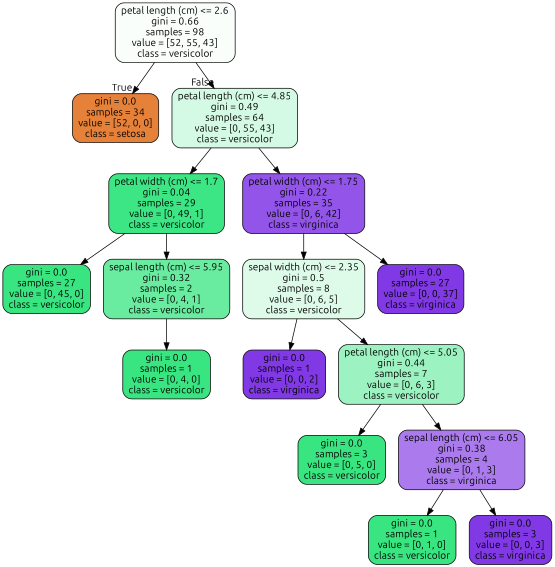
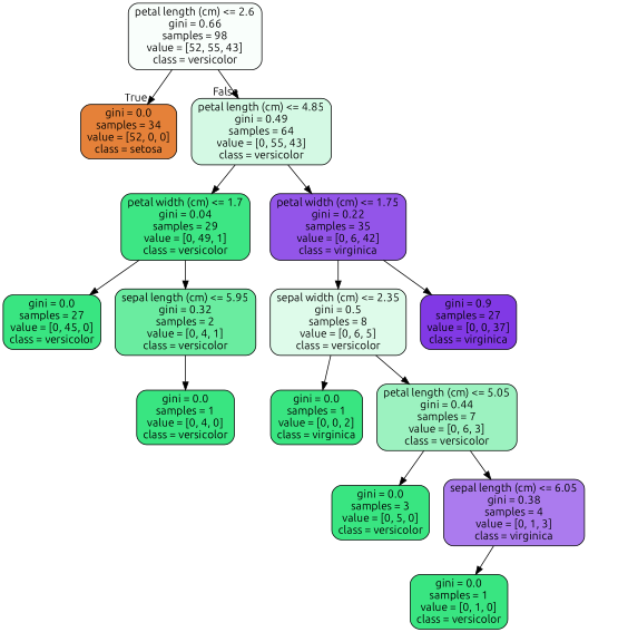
  digraph {
    fontname=Ubuntu
    node [color=black fillcolor="#39e581" fontname=Ubuntu shape=box style="filled, rounded"]
    edge [fontname=Ubuntu]
    n1 [fillcolor="#f9fefb" label="petal length (cm) <= 2.6\ngini = 0.66\nsamples = 98\nvalue = [52, 55, 43]\nclass = versicolor"]
    n2 [fillcolor="#e58139" label="gini = 0.0\nsamples = 34\nvalue = [52, 0, 0]\nclass = setosa"]
    n3 [fillcolor="#d4f9e4" label="petal length (cm) <= 4.85\ngini = 0.49\nsamples = 64\nvalue = [0, 55, 43]\nclass = versicolor"]
    n4 [fillcolor="#3de684" label="petal width (cm) <= 1.7\ngini = 0.04\nsamples = 29\nvalue = [0, 49, 1]\nclass = versicolor"]
    n5 [fillcolor="#9355e9" label="petal width (cm) <= 1.75\ngini = 0.22\nsamples = 35\nvalue = [0, 6, 42]\nclass = virginica"]
    n6 [label="gini = 0.0\nsamples = 27\nvalue = [0, 45, 0]\nclass = versicolor"]
    n7 [fillcolor="#6aeca0" label="sepal length (cm) <= 5.95\ngini = 0.32\nsamples = 2\nvalue = [0, 4, 1]\nclass = versicolor"]
    n8 [fillcolor="#defbea" label="sepal width (cm) <= 2.35\ngini = 0.5\nsamples = 8\nvalue = [0, 6, 5]\nclass = versicolor"]
-   n9 [fillcolor="#8139e5" label="gini = 0.0\nsamples = 27\nvalue = [0, 0, 37]\nclass = virginica"]
+   n9 [fillcolor="#8139e5" label="gini = 0.9\nsamples = 27\nvalue = [0, 0, 37]\nclass = virginica"]
    n10 [label="gini = 0.0\nsamples = 1\nvalue = [0, 4, 0]\nclass = versicolor"]
-   n11 [fillcolor="#8139e5" label="gini = 0.0\nsamples = 1\nvalue = [0, 0, 2]\nclass = virginica"]
+   n11 [label="gini = 0.0\nsamples = 1\nvalue = [0, 0, 2]\nclass = virginica"]
    n12 [fillcolor="#9cf2c0" label="petal length (cm) <= 5.05\ngini = 0.44\nsamples = 7\nvalue = [0, 6, 3]\nclass = versicolor"]
    n13 [label="gini = 0.0\nsamples = 3\nvalue = [0, 5, 0]\nclass = versicolor"]
    n14 [fillcolor="#ab7bee" label="sepal length (cm) <= 6.05\ngini = 0.38\nsamples = 4\nvalue = [0, 1, 3]\nclass = virginica"]
    n15 [label="gini = 0.0\nsamples = 1\nvalue = [0, 1, 0]\nclass = versicolor"]
-   n16 [fillcolor="#8139e5" label="gini = 0.0\nsamples = 3\nvalue = [0, 0, 3]\nclass = virginica"]
    n1 -> n2 [headlabel=True labelangle=45 labeldistance=2.5]
    n1 -> n3 [headlabel=False labelangle=-45 labeldistance=2.5]
    n3 -> n4
    n3 -> n5
    n4 -> n6
    n4 -> n7
    n5 -> n8
    n5 -> n9
    n7 -> n10
    n8 -> n11
    n8 -> n12
    n12 -> n13
    n12 -> n14
    n14 -> n15
-   n14 -> n16
  }
